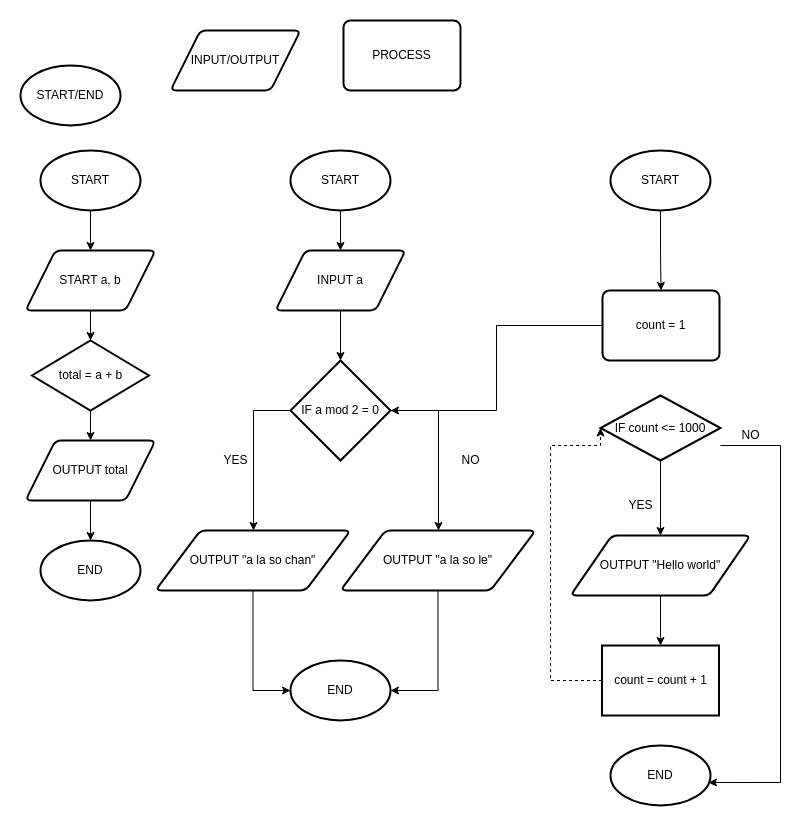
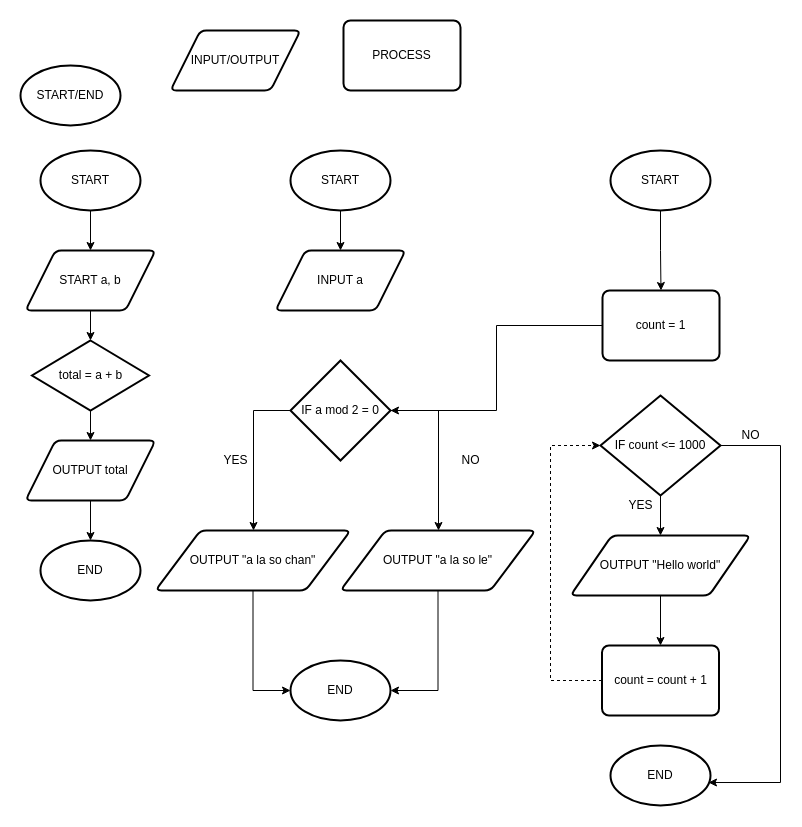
  <mxCell id="0" />
  <mxCell id="1" parent="0" />
  <mxCell id="2" value="START/END" style="strokeWidth=2;html=1;shape=mxgraph.flowchart.start_1;whiteSpace=wrap;" vertex="1" parent="1"><mxGeometry x="20" y="65" width="100" height="60" as="geometry" /></mxCell>
  <mxCell id="3" value="INPUT/OUTPUT" style="shape=parallelogram;html=1;strokeWidth=2;perimeter=parallelogramPerimeter;whiteSpace=wrap;rounded=1;arcSize=12;size=0.23;" vertex="1" parent="1"><mxGeometry x="170" y="30" width="130" height="60" as="geometry" /></mxCell>
  <mxCell id="4" value="PROCESS" style="rounded=1;whiteSpace=wrap;html=1;absoluteArcSize=1;arcSize=14;strokeWidth=2;" vertex="1" parent="1"><mxGeometry x="343" y="20" width="117" height="70" as="geometry" /></mxCell>
  <mxCell id="5" value="" style="edgeStyle=orthogonalEdgeStyle;rounded=0;orthogonalLoop=1;jettySize=auto;html=1;" edge="1" parent="1" source="6" target="9"><mxGeometry relative="1" as="geometry" /></mxCell>
  <mxCell id="6" value="START" style="strokeWidth=2;html=1;shape=mxgraph.flowchart.start_1;whiteSpace=wrap;" vertex="1" parent="1"><mxGeometry x="40" y="150" width="100" height="60" as="geometry" /></mxCell>
  <mxCell id="7" value="END" style="strokeWidth=2;html=1;shape=mxgraph.flowchart.start_1;whiteSpace=wrap;" vertex="1" parent="1"><mxGeometry x="40" y="540" width="100" height="60" as="geometry" /></mxCell>
  <mxCell id="8" style="edgeStyle=orthogonalEdgeStyle;rounded=0;orthogonalLoop=1;jettySize=auto;html=1;" edge="1" parent="1" source="9" target="11"><mxGeometry relative="1" as="geometry" /></mxCell>
  <mxCell id="9" value="START a, b" style="shape=parallelogram;html=1;strokeWidth=2;perimeter=parallelogramPerimeter;whiteSpace=wrap;rounded=1;arcSize=12;size=0.23;" vertex="1" parent="1"><mxGeometry x="25" y="250" width="130" height="60" as="geometry" /></mxCell>
  <mxCell id="10" style="edgeStyle=orthogonalEdgeStyle;rounded=0;orthogonalLoop=1;jettySize=auto;html=1;" edge="1" parent="1" source="11" target="13"><mxGeometry relative="1" as="geometry" /></mxCell>
  <mxCell id="11" value="total = a + b" style="rhombus;whiteSpace=wrap;html=1;absoluteArcSize=1;arcSize=14;strokeWidth=2;" vertex="1" parent="1"><mxGeometry x="31.5" y="340" width="117" height="70" as="geometry" /></mxCell>
  <mxCell id="12" style="edgeStyle=orthogonalEdgeStyle;rounded=0;orthogonalLoop=1;jettySize=auto;html=1;" edge="1" parent="1" source="13" target="7"><mxGeometry relative="1" as="geometry" /></mxCell>
  <mxCell id="13" value="OUTPUT total" style="shape=parallelogram;html=1;strokeWidth=2;perimeter=parallelogramPerimeter;whiteSpace=wrap;rounded=1;arcSize=12;size=0.23;" vertex="1" parent="1"><mxGeometry x="25" y="440" width="130" height="60" as="geometry" /></mxCell>
  <mxCell id="14" style="edgeStyle=orthogonalEdgeStyle;rounded=0;orthogonalLoop=1;jettySize=auto;html=1;entryX=0.5;entryY=0;entryDx=0;entryDy=0;" edge="1" parent="1" source="15" target="17"><mxGeometry relative="1" as="geometry" /></mxCell>
  <mxCell id="15" value="START" style="strokeWidth=2;html=1;shape=mxgraph.flowchart.start_1;whiteSpace=wrap;" vertex="1" parent="1"><mxGeometry x="290" y="150" width="100" height="60" as="geometry" /></mxCell>
- <mxCell id="16" style="edgeStyle=orthogonalEdgeStyle;rounded=0;orthogonalLoop=1;jettySize=auto;html=1;" edge="1" parent="1" source="17" target="20"><mxGeometry relative="1" as="geometry" /></mxCell>
  <mxCell id="17" value="INPUT a" style="shape=parallelogram;html=1;strokeWidth=2;perimeter=parallelogramPerimeter;whiteSpace=wrap;rounded=1;arcSize=12;size=0.23;" vertex="1" parent="1"><mxGeometry x="275" y="250" width="130" height="60" as="geometry" /></mxCell>
  <mxCell id="18" style="edgeStyle=orthogonalEdgeStyle;rounded=0;orthogonalLoop=1;jettySize=auto;html=1;" edge="1" parent="1" source="20" target="22"><mxGeometry relative="1" as="geometry"><Array as="points"><mxPoint x="253" y="410" /></Array></mxGeometry></mxCell>
  <mxCell id="19" style="edgeStyle=orthogonalEdgeStyle;rounded=0;orthogonalLoop=1;jettySize=auto;html=1;" edge="1" parent="1" source="20" target="24"><mxGeometry relative="1" as="geometry"><Array as="points"><mxPoint x="438" y="410" /></Array></mxGeometry></mxCell>
  <mxCell id="20" value="IF a mod 2 = 0" style="strokeWidth=2;html=1;shape=mxgraph.flowchart.decision;whiteSpace=wrap;" vertex="1" parent="1"><mxGeometry x="290" y="360" width="100" height="100" as="geometry" /></mxCell>
  <mxCell id="21" style="edgeStyle=orthogonalEdgeStyle;rounded=0;orthogonalLoop=1;jettySize=auto;html=1;entryX=0;entryY=0.5;entryDx=0;entryDy=0;entryPerimeter=0;" edge="1" parent="1" source="22" target="27"><mxGeometry relative="1" as="geometry" /></mxCell>
  <mxCell id="22" value="OUTPUT &quot;a la so chan&quot;" style="shape=parallelogram;html=1;strokeWidth=2;perimeter=parallelogramPerimeter;whiteSpace=wrap;rounded=1;arcSize=12;size=0.23;" vertex="1" parent="1"><mxGeometry x="155" y="530" width="195" height="60" as="geometry" /></mxCell>
  <mxCell id="23" style="edgeStyle=orthogonalEdgeStyle;rounded=0;orthogonalLoop=1;jettySize=auto;html=1;entryX=1;entryY=0.5;entryDx=0;entryDy=0;entryPerimeter=0;" edge="1" parent="1" source="24" target="27"><mxGeometry relative="1" as="geometry" /></mxCell>
  <mxCell id="24" value="OUTPUT &quot;a la so le&quot;" style="shape=parallelogram;html=1;strokeWidth=2;perimeter=parallelogramPerimeter;whiteSpace=wrap;rounded=1;arcSize=12;size=0.23;" vertex="1" parent="1"><mxGeometry x="340" y="530" width="195" height="60" as="geometry" /></mxCell>
  <mxCell id="25" value="YES" style="text;html=1;resizable=0;autosize=1;align=center;verticalAlign=middle;points=[];fillColor=none;strokeColor=none;rounded=0;" vertex="1" parent="1"><mxGeometry x="215" y="450" width="40" height="20" as="geometry" /></mxCell>
  <mxCell id="26" value="NO" style="text;html=1;resizable=0;autosize=1;align=center;verticalAlign=middle;points=[];fillColor=none;strokeColor=none;rounded=0;" vertex="1" parent="1"><mxGeometry x="455" y="450" width="30" height="20" as="geometry" /></mxCell>
  <mxCell id="27" value="END" style="strokeWidth=2;html=1;shape=mxgraph.flowchart.start_1;whiteSpace=wrap;" vertex="1" parent="1"><mxGeometry x="290" y="660" width="100" height="60" as="geometry" /></mxCell>
  <mxCell id="28" style="edgeStyle=orthogonalEdgeStyle;rounded=0;orthogonalLoop=1;jettySize=auto;html=1;" edge="1" parent="1" source="29" target="34"><mxGeometry relative="1" as="geometry" /></mxCell>
  <mxCell id="29" value="START" style="strokeWidth=2;html=1;shape=mxgraph.flowchart.start_1;whiteSpace=wrap;" vertex="1" parent="1"><mxGeometry x="610" y="150" width="100" height="60" as="geometry" /></mxCell>
  <mxCell id="30" value="END" style="strokeWidth=2;html=1;shape=mxgraph.flowchart.start_1;whiteSpace=wrap;" vertex="1" parent="1"><mxGeometry x="610" y="745" width="100" height="60" as="geometry" /></mxCell>
  <mxCell id="31" style="edgeStyle=orthogonalEdgeStyle;rounded=0;orthogonalLoop=1;jettySize=auto;html=1;" edge="1" parent="1" source="32" target="36"><mxGeometry relative="1" as="geometry" /></mxCell>
  <mxCell id="32" value="OUTPUT &quot;Hello world&quot;" style="shape=parallelogram;html=1;strokeWidth=2;perimeter=parallelogramPerimeter;whiteSpace=wrap;rounded=1;arcSize=12;size=0.23;" vertex="1" parent="1"><mxGeometry x="570" y="535" width="180" height="60" as="geometry" /></mxCell>
  <mxCell id="33" style="edgeStyle=orthogonalEdgeStyle;rounded=0;orthogonalLoop=1;jettySize=auto;html=1;" edge="1" parent="1" source="34" target="20"><mxGeometry relative="1" as="geometry" /></mxCell>
  <mxCell id="34" value="count = 1" style="rounded=1;whiteSpace=wrap;html=1;absoluteArcSize=1;arcSize=14;strokeWidth=2;" vertex="1" parent="1"><mxGeometry x="602" y="290" width="117" height="70" as="geometry" /></mxCell>
  <mxCell id="35" style="edgeStyle=orthogonalEdgeStyle;rounded=0;orthogonalLoop=1;jettySize=auto;html=1;entryX=0;entryY=0.5;entryDx=0;entryDy=0;entryPerimeter=0;dashed=1;" edge="1" parent="1" source="36" target="39"><mxGeometry relative="1" as="geometry"><Array as="points"><mxPoint x="550" y="680" /><mxPoint x="550" y="445" /></Array></mxGeometry></mxCell>
- <mxCell id="36" value="count = count + 1" style="whiteSpace=wrap;html=1;absoluteArcSize=1;arcSize=14;strokeWidth=2;rounded=0;" vertex="1" parent="1"><mxGeometry x="601.5" y="645" width="117" height="70" as="geometry" /></mxCell>
+ <mxCell id="36" value="count = count + 1" style="rounded=1;whiteSpace=wrap;html=1;absoluteArcSize=1;arcSize=14;strokeWidth=2;" vertex="1" parent="1"><mxGeometry x="601.5" y="645" width="117" height="70" as="geometry" /></mxCell>
  <mxCell id="37" style="edgeStyle=orthogonalEdgeStyle;rounded=0;orthogonalLoop=1;jettySize=auto;html=1;exitX=0.5;exitY=1;exitDx=0;exitDy=0;exitPerimeter=0;entryX=0.5;entryY=0;entryDx=0;entryDy=0;" edge="1" parent="1" source="39" target="32"><mxGeometry relative="1" as="geometry" /></mxCell>
  <mxCell id="38" style="edgeStyle=orthogonalEdgeStyle;rounded=0;orthogonalLoop=1;jettySize=auto;html=1;entryX=0.98;entryY=0.617;entryDx=0;entryDy=0;entryPerimeter=0;" edge="1" parent="1" source="39" target="30"><mxGeometry relative="1" as="geometry"><Array as="points"><mxPoint x="780" y="445" /><mxPoint x="780" y="782" /></Array></mxGeometry></mxCell>
- <mxCell id="39" value="IF count &amp;lt;= 1000" style="strokeWidth=2;html=1;shape=mxgraph.flowchart.decision;whiteSpace=wrap;" vertex="1" parent="1"><mxGeometry x="600" y="395" width="120" height="65" as="geometry" /></mxCell>
+ <mxCell id="39" value="IF count &amp;lt;= 1000" style="strokeWidth=2;html=1;shape=mxgraph.flowchart.decision;whiteSpace=wrap;" vertex="1" parent="1"><mxGeometry x="600" y="395" width="120" height="100" as="geometry" /></mxCell>
  <mxCell id="40" value="YES" style="text;html=1;resizable=0;autosize=1;align=center;verticalAlign=middle;points=[];fillColor=none;strokeColor=none;rounded=0;" vertex="1" parent="1"><mxGeometry x="620" y="495" width="40" height="20" as="geometry" /></mxCell>
  <mxCell id="41" value="NO" style="text;html=1;resizable=0;autosize=1;align=center;verticalAlign=middle;points=[];fillColor=none;strokeColor=none;rounded=0;" vertex="1" parent="1"><mxGeometry x="735" y="425" width="30" height="20" as="geometry" /></mxCell>
